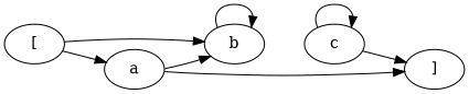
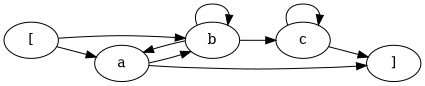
  digraph {
    rankdir=LR
    n1 [label="["]
    n2 [label=a]
    n3 [label=b]
    n4 [label="]"]
    n5 [label=c]
    n1 -> n2
    n1 -> n3
    n2 -> n3
    n2 -> n4
+   n3 -> n2
    n3 -> n3
+   n3 -> n5
    n5 -> n4
    n5 -> n5
  }
